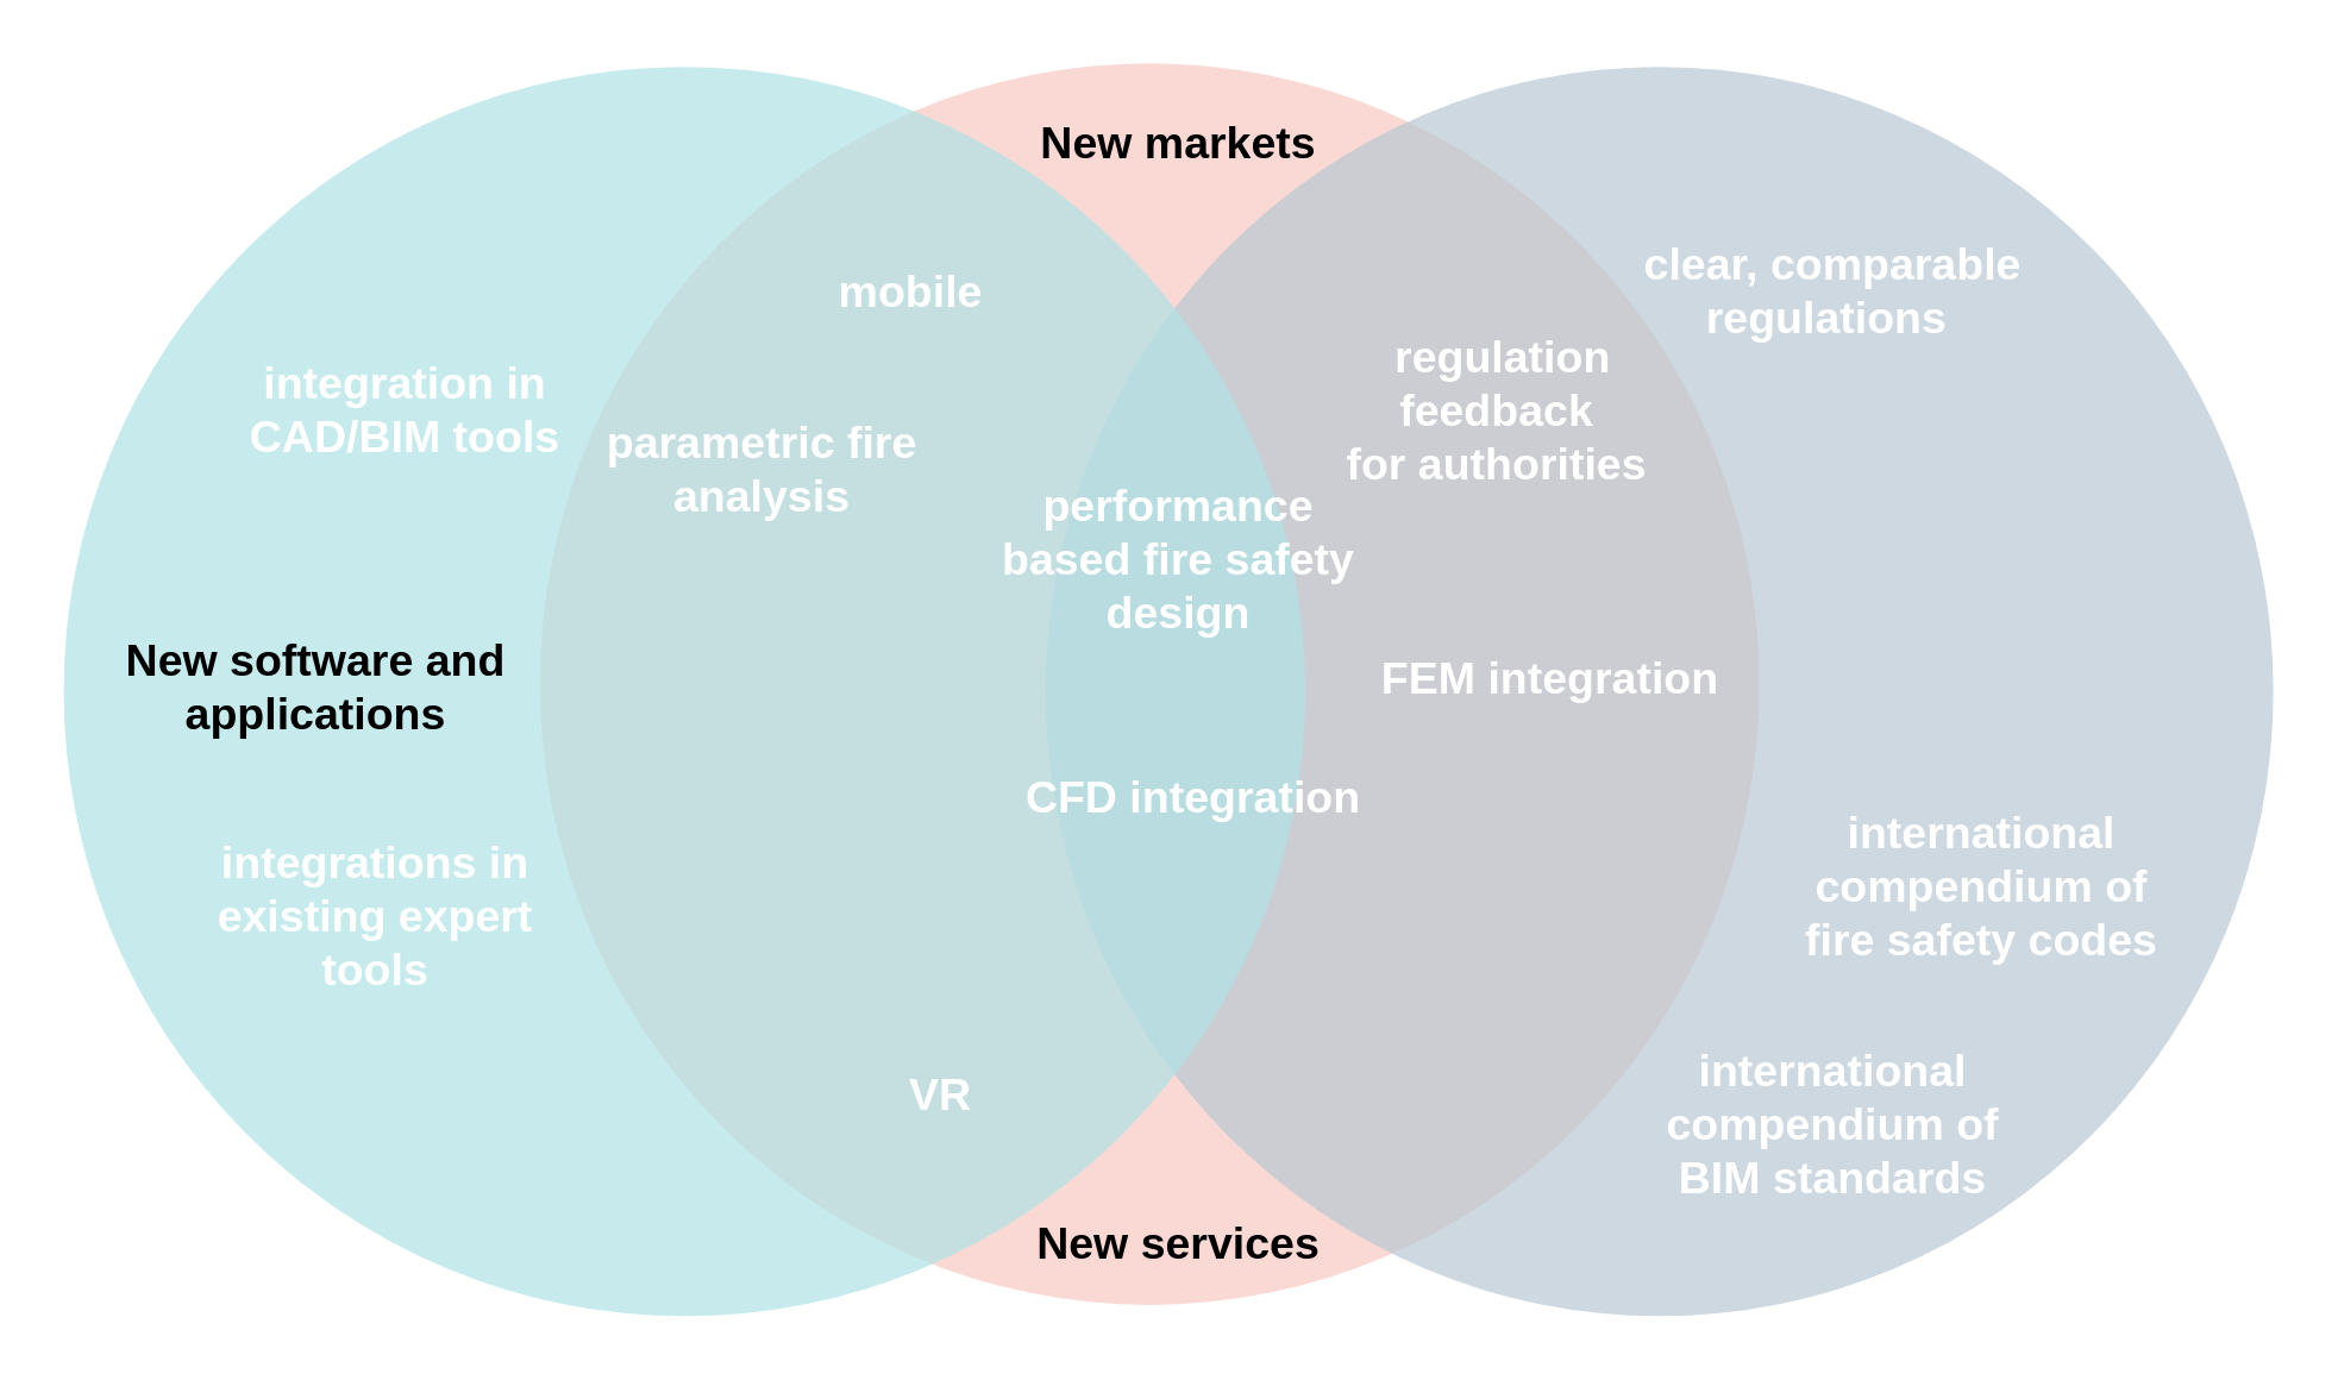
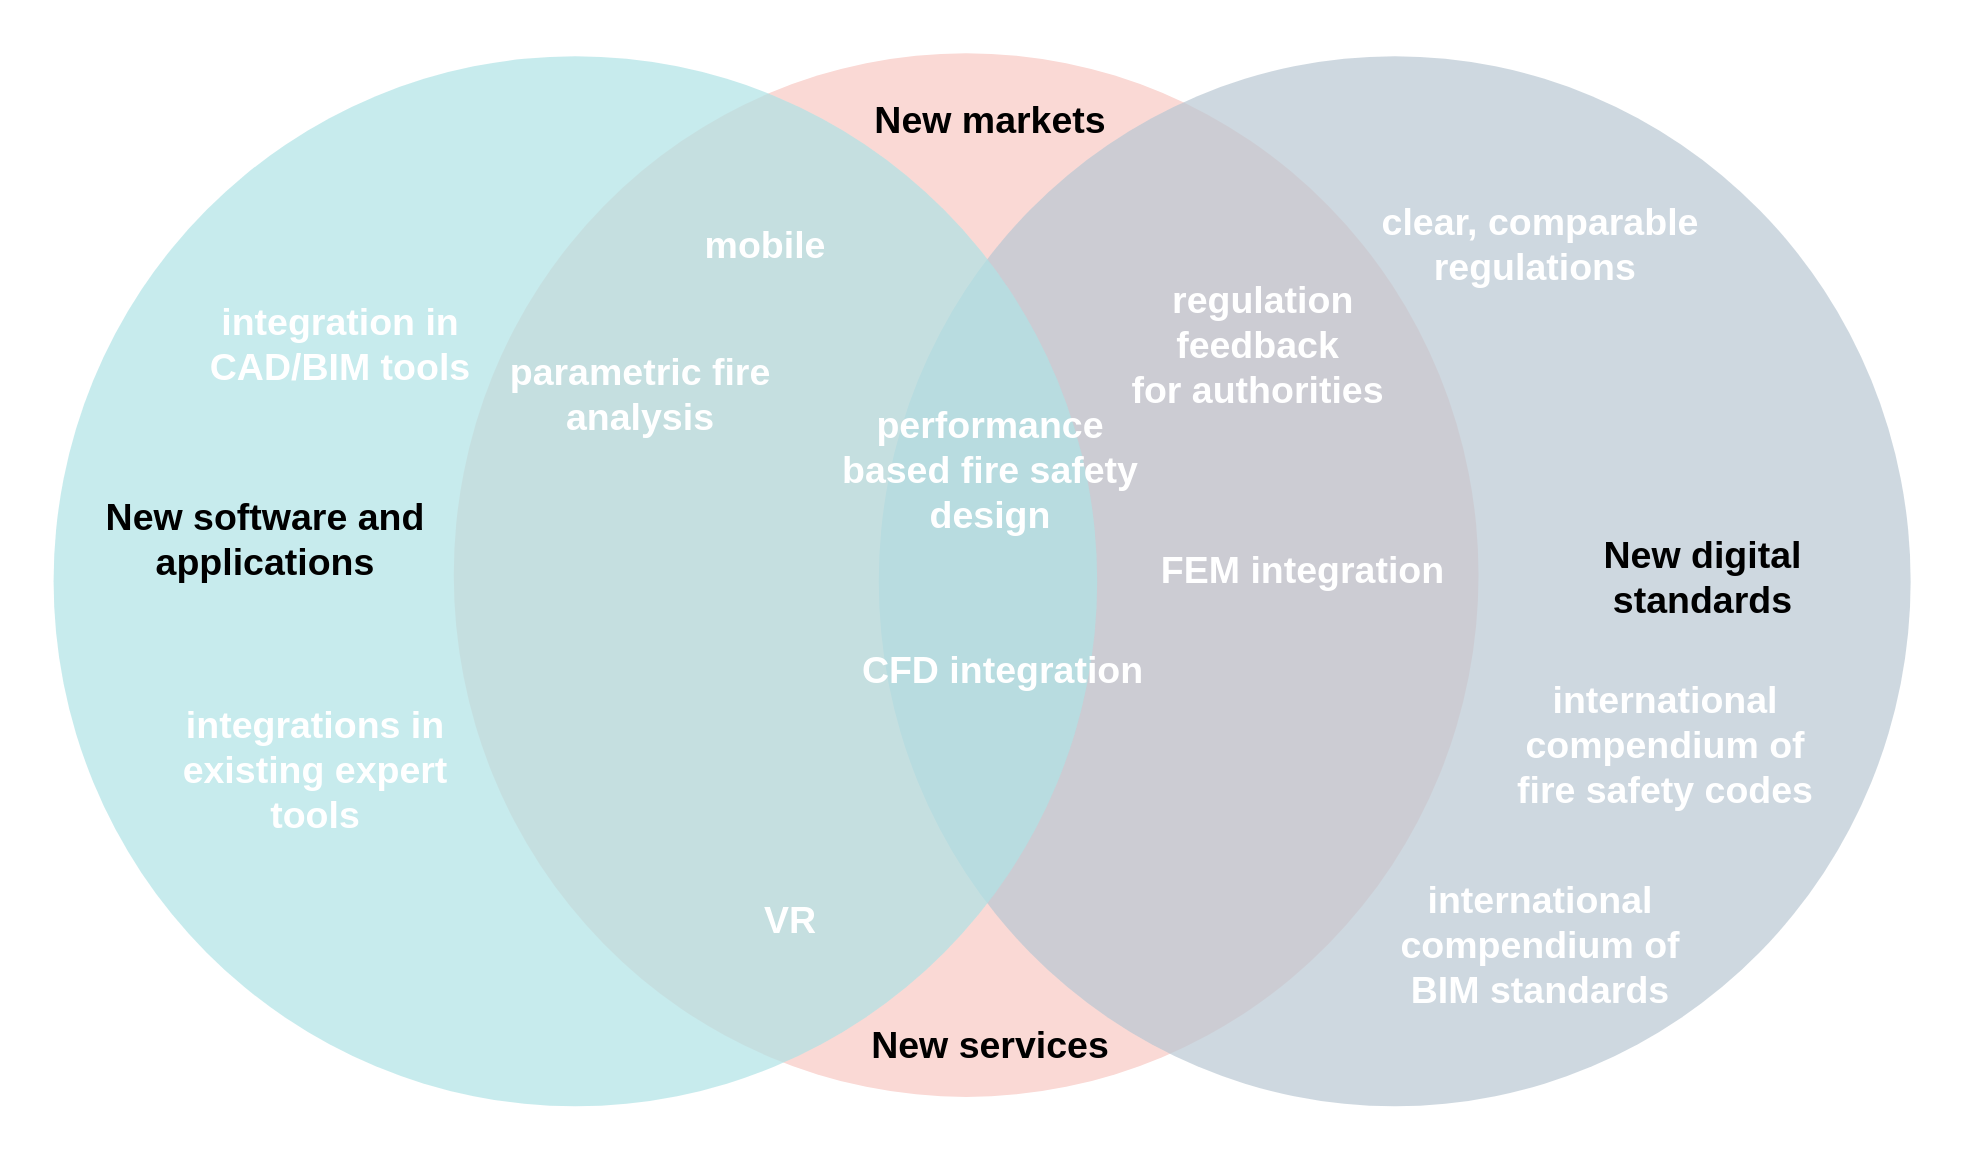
  <mxCell id="0" />
  <mxCell id="1" parent="0" />
  <mxCell id="2" value="" style="ellipse;whiteSpace=wrap;html=1;fillColor=#fad9d5;strokeColor=none;" parent="1" vertex="1"><mxGeometry x="181" y="20.75" width="409.91" height="417.5" as="geometry" /></mxCell>
  <mxCell id="3" value="" style="ellipse;whiteSpace=wrap;html=1;fillColor=#bac8d3;strokeColor=none;opacity=70;" parent="1" vertex="1"><mxGeometry x="351" y="22" width="412.75" height="420" as="geometry" /></mxCell>
  <mxCell id="4" value="" style="ellipse;whiteSpace=wrap;html=1;fillColor=#b0e3e6;strokeColor=none;opacity=70;" parent="1" vertex="1"><mxGeometry x="20.93" y="22" width="417.45" height="420" as="geometry" /></mxCell>
+ <mxCell id="5" value="New digital standards" style="rounded=1;whiteSpace=wrap;html=1;arcSize=50;fillColor=none;strokeColor=none;fontStyle=1;fontSize=15;" parent="1" vertex="1"><mxGeometry x="621" y="204.5" width="120" height="50" as="geometry" /></mxCell>
  <mxCell id="6" value="New markets" style="rounded=1;whiteSpace=wrap;html=1;arcSize=50;fillColor=none;strokeColor=none;fontStyle=1;fontSize=15;" parent="1" vertex="1"><mxGeometry x="335.96" y="22" width="120" height="50" as="geometry" /></mxCell>
- <mxCell id="7" value="New software and applications" style="rounded=1;whiteSpace=wrap;html=1;arcSize=50;fillColor=none;strokeColor=none;fontStyle=1;fontSize=15;" parent="1" vertex="1"><mxGeometry x="41" y="204.5" width="129.73" height="50" as="geometry" /></mxCell>
+ <mxCell id="7" value="New software and applications" style="rounded=1;whiteSpace=wrap;html=1;arcSize=50;fillColor=none;strokeColor=none;fontStyle=1;fontSize=15;" parent="1" vertex="1"><mxGeometry x="41" y="189.5" width="129.73" height="50" as="geometry" /></mxCell>
  <mxCell id="8" value="New services" style="rounded=1;whiteSpace=wrap;html=1;arcSize=50;fillColor=none;strokeColor=none;fontStyle=1;fontSize=15;" parent="1" vertex="1"><mxGeometry x="335.96" y="392" width="120" height="50" as="geometry" /></mxCell>
  <mxCell id="9" value="&lt;font color=&quot;#ffffff&quot;&gt;integrations in existing expert tools&lt;/font&gt;" style="rounded=1;whiteSpace=wrap;html=1;arcSize=50;fillColor=none;strokeColor=none;fontStyle=1;fontSize=15;" parent="1" vertex="1"><mxGeometry x="61" y="282" width="129.73" height="50" as="geometry" /></mxCell>
  <mxCell id="10" value="&lt;font color=&quot;#ffffff&quot;&gt;VR&lt;/font&gt;" style="rounded=1;whiteSpace=wrap;html=1;arcSize=50;fillColor=none;strokeColor=none;fontStyle=1;fontSize=15;" parent="1" vertex="1"><mxGeometry x="251" y="342" width="129.73" height="50" as="geometry" /></mxCell>
  <mxCell id="11" value="&lt;font color=&quot;#ffffff&quot;&gt;integration in CAD/BIM tools&lt;/font&gt;" style="rounded=1;whiteSpace=wrap;html=1;arcSize=50;fillColor=none;strokeColor=none;fontStyle=1;fontSize=15;" parent="1" vertex="1"><mxGeometry x="71" y="112" width="129.73" height="50" as="geometry" /></mxCell>
  <mxCell id="12" value="&lt;font color=&quot;#ffffff&quot;&gt;mobile&lt;/font&gt;" style="rounded=1;whiteSpace=wrap;html=1;arcSize=50;fillColor=none;strokeColor=none;fontStyle=1;fontSize=15;" parent="1" vertex="1"><mxGeometry x="241" y="72" width="129.73" height="50" as="geometry" /></mxCell>
  <mxCell id="13" value="&lt;font color=&quot;#ffffff&quot;&gt;&amp;nbsp;regulation feedback for&amp;nbsp;authorities&lt;/font&gt;" style="rounded=1;whiteSpace=wrap;html=1;arcSize=50;fillColor=none;strokeColor=none;fontStyle=1;fontSize=15;" parent="1" vertex="1"><mxGeometry x="438.38" y="112" width="129.73" height="50" as="geometry" /></mxCell>
  <mxCell id="14" value="&lt;font color=&quot;#ffffff&quot;&gt;performance based fire safety design&lt;/font&gt;" style="rounded=1;whiteSpace=wrap;html=1;arcSize=50;fillColor=none;strokeColor=none;fontStyle=1;fontSize=15;" parent="1" vertex="1"><mxGeometry x="331.09" y="162" width="129.73" height="50" as="geometry" /></mxCell>
  <mxCell id="15" value="&lt;font color=&quot;#ffffff&quot;&gt;CFD integration&lt;/font&gt;" style="rounded=1;whiteSpace=wrap;html=1;arcSize=50;fillColor=none;strokeColor=none;fontStyle=1;fontSize=15;" parent="1" vertex="1"><mxGeometry x="335.96" y="242" width="129.73" height="50" as="geometry" /></mxCell>
  <mxCell id="16" value="&lt;font color=&quot;#ffffff&quot;&gt;FEM integration&lt;/font&gt;" style="rounded=1;whiteSpace=wrap;html=1;arcSize=50;fillColor=none;strokeColor=none;fontStyle=1;fontSize=15;" parent="1" vertex="1"><mxGeometry x="455.96" y="202" width="129.73" height="50" as="geometry" /></mxCell>
  <mxCell id="17" value="&lt;font color=&quot;#ffffff&quot;&gt;parametric fire analysis&lt;/font&gt;" style="rounded=1;whiteSpace=wrap;html=1;arcSize=50;fillColor=none;strokeColor=none;fontStyle=1;fontSize=15;" parent="1" vertex="1"><mxGeometry x="190.73" y="132" width="129.73" height="50" as="geometry" /></mxCell>
  <mxCell id="18" value="&lt;font color=&quot;#ffffff&quot;&gt;clear, comparable regulations&amp;nbsp;&lt;/font&gt;" style="rounded=1;whiteSpace=wrap;html=1;arcSize=50;fillColor=none;strokeColor=none;fontStyle=1;fontSize=15;" parent="1" vertex="1"><mxGeometry x="551" y="72" width="129.73" height="50" as="geometry" /></mxCell>
  <mxCell id="19" value="&lt;font color=&quot;#ffffff&quot;&gt;international compendium of fire safety codes&lt;/font&gt;" style="rounded=1;whiteSpace=wrap;html=1;arcSize=50;fillColor=none;strokeColor=none;fontStyle=1;fontSize=15;" parent="1" vertex="1"><mxGeometry x="601" y="272" width="129.73" height="50" as="geometry" /></mxCell>
  <mxCell id="20" value="&lt;font color=&quot;#ffffff&quot;&gt;international compendium of BIM standards&lt;/font&gt;" style="rounded=1;whiteSpace=wrap;html=1;arcSize=50;fillColor=none;strokeColor=none;fontStyle=1;fontSize=15;" parent="1" vertex="1"><mxGeometry x="551" y="352" width="129.73" height="50" as="geometry" /></mxCell>
